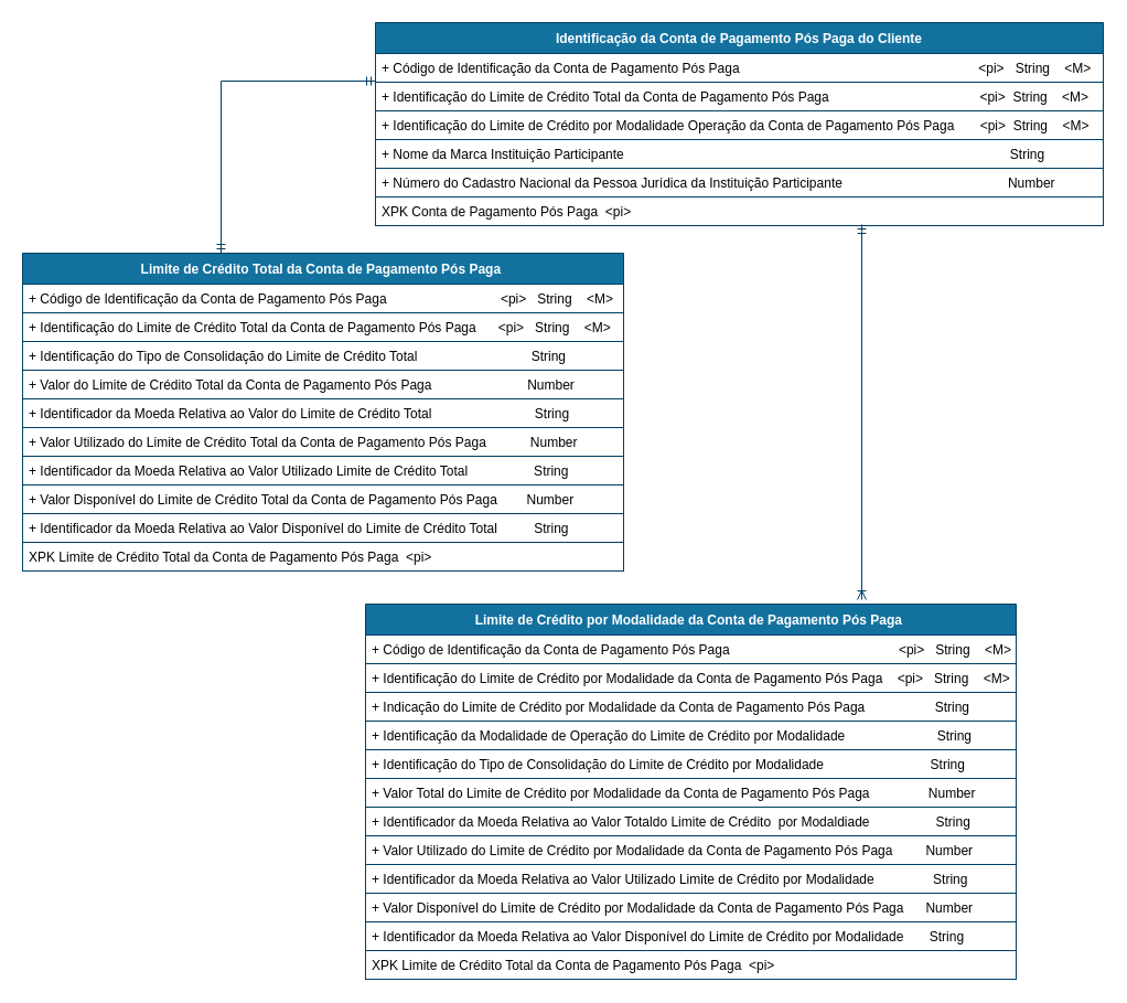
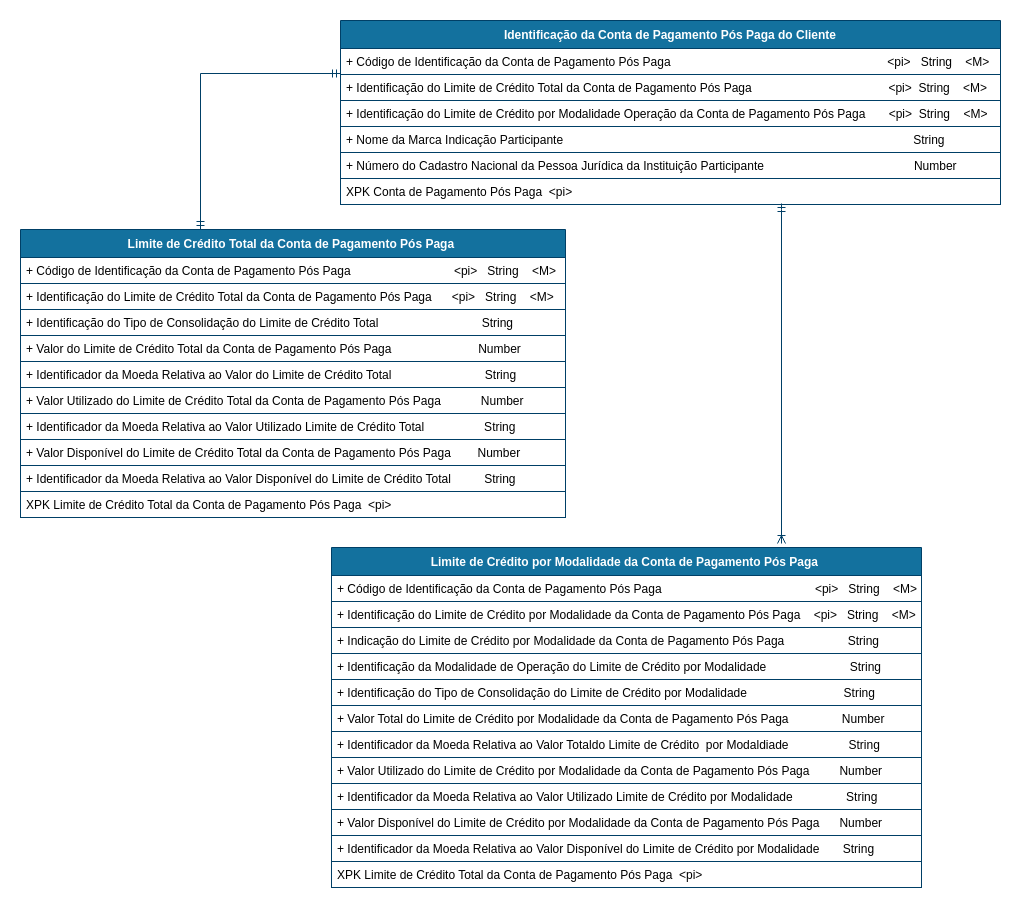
  <mxCell id="0" />
  <mxCell id="1" parent="0" />
  <mxCell id="2" value="Limite de Crédito Total da Conta de Pagamento Pós Paga " style="swimlane;fontStyle=1;childLayout=stackLayout;horizontal=1;startSize=28;horizontalStack=0;resizeParent=1;resizeParentMax=0;resizeLast=0;collapsible=1;marginBottom=0;rounded=0;shadow=0;comic=0;sketch=0;align=center;html=0;autosize=1;fillColor=#13719E;strokeColor=#003F66;fontColor=#FFFFFF;" parent="1" vertex="1"><mxGeometry x="20" y="229" width="545" height="288" as="geometry" /></mxCell>
  <mxCell id="3" value="+ Código de Identificação da Conta de Pagamento Pós Paga                               &lt;pi&gt;   String    &lt;M&gt;" style="text;fillColor=none;align=left;verticalAlign=top;spacingLeft=4;spacingRight=4;overflow=hidden;rotatable=0;points=[[0,0.5],[1,0.5]];portConstraint=eastwest;strokeColor=#003F66;" parent="2" vertex="1"><mxGeometry y="28" width="545" height="26" as="geometry" /></mxCell>
  <mxCell id="4" value="+ Identificação do Limite de Crédito Total da Conta de Pagamento Pós Paga      &lt;pi&gt;   String    &lt;M&gt;  " style="text;fillColor=none;align=left;verticalAlign=top;spacingLeft=4;spacingRight=4;overflow=hidden;rotatable=0;points=[[0,0.5],[1,0.5]];portConstraint=eastwest;strokeColor=#003F66;" parent="2" vertex="1"><mxGeometry y="54" width="545" height="26" as="geometry" /></mxCell>
  <mxCell id="5" value="+ Identificação do Tipo de Consolidação do Limite de Crédito Total                               String    " style="text;fillColor=none;align=left;verticalAlign=top;spacingLeft=4;spacingRight=4;overflow=hidden;rotatable=0;points=[[0,0.5],[1,0.5]];portConstraint=eastwest;strokeColor=#003F66;" parent="2" vertex="1"><mxGeometry y="80" width="545" height="26" as="geometry" /></mxCell>
  <mxCell id="6" value="+ Valor do Limite de Crédito Total da Conta de Pagamento Pós Paga                          Number   " style="text;fillColor=none;align=left;verticalAlign=top;spacingLeft=4;spacingRight=4;overflow=hidden;rotatable=0;points=[[0,0.5],[1,0.5]];portConstraint=eastwest;strokeColor=#003F66;" parent="2" vertex="1"><mxGeometry y="106" width="545" height="26" as="geometry" /></mxCell>
  <mxCell id="7" value="+ Identificador da Moeda Relativa ao Valor do Limite de Crédito Total                            String" style="text;fillColor=none;align=left;verticalAlign=top;spacingLeft=4;spacingRight=4;overflow=hidden;rotatable=0;points=[[0,0.5],[1,0.5]];portConstraint=eastwest;strokeColor=#003F66;" parent="2" vertex="1"><mxGeometry y="132" width="545" height="26" as="geometry" /></mxCell>
  <mxCell id="8" value="+ Valor Utilizado do Limite de Crédito Total da Conta de Pagamento Pós Paga            Number   " style="text;fillColor=none;align=left;verticalAlign=top;spacingLeft=4;spacingRight=4;overflow=hidden;rotatable=0;points=[[0,0.5],[1,0.5]];portConstraint=eastwest;strokeColor=#003F66;" parent="2" vertex="1"><mxGeometry y="158" width="545" height="26" as="geometry" /></mxCell>
  <mxCell id="9" value="+ Identificador da Moeda Relativa ao Valor Utilizado Limite de Crédito Total                  String" style="text;fillColor=none;align=left;verticalAlign=top;spacingLeft=4;spacingRight=4;overflow=hidden;rotatable=0;points=[[0,0.5],[1,0.5]];portConstraint=eastwest;strokeColor=#003F66;" parent="2" vertex="1"><mxGeometry y="184" width="545" height="26" as="geometry" /></mxCell>
  <mxCell id="10" value="+ Valor Disponível do Limite de Crédito Total da Conta de Pagamento Pós Paga        Number   " style="text;fillColor=none;align=left;verticalAlign=top;spacingLeft=4;spacingRight=4;overflow=hidden;rotatable=0;points=[[0,0.5],[1,0.5]];portConstraint=eastwest;strokeColor=#003F66;" parent="2" vertex="1"><mxGeometry y="210" width="545" height="26" as="geometry" /></mxCell>
  <mxCell id="11" value="+ Identificador da Moeda Relativa ao Valor Disponível do Limite de Crédito Total          String" style="text;fillColor=none;align=left;verticalAlign=top;spacingLeft=4;spacingRight=4;overflow=hidden;rotatable=0;points=[[0,0.5],[1,0.5]];portConstraint=eastwest;strokeColor=#003F66;" parent="2" vertex="1"><mxGeometry y="236" width="545" height="26" as="geometry" /></mxCell>
  <mxCell id="12" value="XPK Limite de Crédito Total da Conta de Pagamento Pós Paga  &lt;pi&gt;" style="text;fillColor=none;align=left;verticalAlign=top;spacingLeft=4;spacingRight=4;overflow=hidden;rotatable=0;points=[[0,0.5],[1,0.5]];portConstraint=eastwest;strokeColor=#003F66;" parent="2" vertex="1"><mxGeometry y="262" width="545" height="26" as="geometry" /></mxCell>
  <mxCell id="13" value="Identificação da Conta de Pagamento Pós Paga do Cliente" style="swimlane;fontStyle=1;childLayout=stackLayout;horizontal=1;startSize=28;horizontalStack=0;resizeParent=1;resizeParentMax=0;resizeLast=0;collapsible=1;marginBottom=0;rounded=0;shadow=0;comic=0;sketch=0;align=center;html=0;autosize=1;fillColor=#13719E;strokeColor=#003F66;fontColor=#FFFFFF;" parent="1" vertex="1"><mxGeometry x="340" y="20" width="660" height="184" as="geometry" /></mxCell>
  <mxCell id="14" value="+ Código de Identificação da Conta de Pagamento Pós Paga                                                                 &lt;pi&gt;   String    &lt;M&gt;" style="text;fillColor=none;align=left;verticalAlign=top;spacingLeft=4;spacingRight=4;overflow=hidden;rotatable=0;points=[[0,0.5],[1,0.5]];portConstraint=eastwest;strokeColor=#003F66;" parent="13" vertex="1"><mxGeometry y="28" width="660" height="26" as="geometry" /></mxCell>
  <mxCell id="15" value="+ Identificação do Limite de Crédito Total da Conta de Pagamento Pós Paga                                         &lt;pi&gt;  String    &lt;M&gt;  " style="text;fillColor=none;align=left;verticalAlign=top;spacingLeft=4;spacingRight=4;overflow=hidden;rotatable=0;points=[[0,0.5],[1,0.5]];portConstraint=eastwest;strokeColor=#003F66;" parent="13" vertex="1"><mxGeometry y="54" width="660" height="26" as="geometry" /></mxCell>
  <mxCell id="16" value="+ Identificação do Limite de Crédito por Modalidade Operação da Conta de Pagamento Pós Paga       &lt;pi&gt;  String    &lt;M&gt;  " style="text;fillColor=none;align=left;verticalAlign=top;spacingLeft=4;spacingRight=4;overflow=hidden;rotatable=0;points=[[0,0.5],[1,0.5]];portConstraint=eastwest;strokeColor=#003F66;" parent="13" vertex="1"><mxGeometry y="80" width="660" height="26" as="geometry" /></mxCell>
- <mxCell id="17" value="+ Nome da Marca Instituição Participante                                                                                                         String    " style="text;fillColor=none;align=left;verticalAlign=top;spacingLeft=4;spacingRight=4;overflow=hidden;rotatable=0;points=[[0,0.5],[1,0.5]];portConstraint=eastwest;strokeColor=#003F66;" parent="13" vertex="1"><mxGeometry y="106" width="660" height="26" as="geometry" /></mxCell>
+ <mxCell id="17" value="+ Nome da Marca Indicação Participante                                                                                                         String    " style="text;fillColor=none;align=left;verticalAlign=top;spacingLeft=4;spacingRight=4;overflow=hidden;rotatable=0;points=[[0,0.5],[1,0.5]];portConstraint=eastwest;strokeColor=#003F66;" parent="13" vertex="1"><mxGeometry y="106" width="660" height="26" as="geometry" /></mxCell>
  <mxCell id="18" value="+ Número do Cadastro Nacional da Pessoa Jurídica da Instituição Participante                                             Number  " style="text;fillColor=none;align=left;verticalAlign=top;spacingLeft=4;spacingRight=4;overflow=hidden;rotatable=0;points=[[0,0.5],[1,0.5]];portConstraint=eastwest;strokeColor=#003F66;" parent="13" vertex="1"><mxGeometry y="132" width="660" height="26" as="geometry" /></mxCell>
  <mxCell id="19" value="XPK Conta de Pagamento Pós Paga  &lt;pi&gt;" style="text;fillColor=none;align=left;verticalAlign=top;spacingLeft=4;spacingRight=4;overflow=hidden;rotatable=0;points=[[0,0.5],[1,0.5]];portConstraint=eastwest;strokeColor=#003F66;" parent="13" vertex="1"><mxGeometry y="158" width="660" height="26" as="geometry" /></mxCell>
  <mxCell id="20" value="Limite de Crédito por Modalidade da Conta de Pagamento Pós Paga " style="swimlane;fontStyle=1;childLayout=stackLayout;horizontal=1;startSize=28;horizontalStack=0;resizeParent=1;resizeParentMax=0;resizeLast=0;collapsible=1;marginBottom=0;rounded=0;shadow=0;comic=0;sketch=0;align=center;html=0;autosize=1;fillColor=#13719E;strokeColor=#003F66;fontColor=#FFFFFF;" parent="1" vertex="1"><mxGeometry x="331" y="547" width="590" height="340" as="geometry" /></mxCell>
  <mxCell id="21" value="+ Código de Identificação da Conta de Pagamento Pós Paga                                              &lt;pi&gt;   String    &lt;M&gt;" style="text;fillColor=none;align=left;verticalAlign=top;spacingLeft=4;spacingRight=4;overflow=hidden;rotatable=0;points=[[0,0.5],[1,0.5]];portConstraint=eastwest;strokeColor=#003F66;" parent="20" vertex="1"><mxGeometry y="28" width="590" height="26" as="geometry" /></mxCell>
  <mxCell id="22" value="+ Identificação do Limite de Crédito por Modalidade da Conta de Pagamento Pós Paga    &lt;pi&gt;   String    &lt;M&gt;  " style="text;fillColor=none;align=left;verticalAlign=top;spacingLeft=4;spacingRight=4;overflow=hidden;rotatable=0;points=[[0,0.5],[1,0.5]];portConstraint=eastwest;strokeColor=#003F66;" parent="20" vertex="1"><mxGeometry y="54" width="590" height="26" as="geometry" /></mxCell>
  <mxCell id="23" value="+ Indicação do Limite de Crédito por Modalidade da Conta de Pagamento Pós Paga                   String    " style="text;fillColor=none;align=left;verticalAlign=top;spacingLeft=4;spacingRight=4;overflow=hidden;rotatable=0;points=[[0,0.5],[1,0.5]];portConstraint=eastwest;strokeColor=#003F66;" parent="20" vertex="1"><mxGeometry y="80" width="590" height="26" as="geometry" /></mxCell>
  <mxCell id="24" value="+ Identificação da Modalidade de Operação do Limite de Crédito por Modalidade                         String    " style="text;fillColor=none;align=left;verticalAlign=top;spacingLeft=4;spacingRight=4;overflow=hidden;rotatable=0;points=[[0,0.5],[1,0.5]];portConstraint=eastwest;strokeColor=#003F66;" parent="20" vertex="1"><mxGeometry y="106" width="590" height="26" as="geometry" /></mxCell>
  <mxCell id="25" value="+ Identificação do Tipo de Consolidação do Limite de Crédito por Modalidade                             String    " style="text;fillColor=none;align=left;verticalAlign=top;spacingLeft=4;spacingRight=4;overflow=hidden;rotatable=0;points=[[0,0.5],[1,0.5]];portConstraint=eastwest;strokeColor=#003F66;" parent="20" vertex="1"><mxGeometry y="132" width="590" height="26" as="geometry" /></mxCell>
  <mxCell id="26" value="+ Valor Total do Limite de Crédito por Modalidade da Conta de Pagamento Pós Paga                Number   " style="text;fillColor=none;align=left;verticalAlign=top;spacingLeft=4;spacingRight=4;overflow=hidden;rotatable=0;points=[[0,0.5],[1,0.5]];portConstraint=eastwest;strokeColor=#003F66;" parent="20" vertex="1"><mxGeometry y="158" width="590" height="26" as="geometry" /></mxCell>
  <mxCell id="27" value="+ Identificador da Moeda Relativa ao Valor Totaldo Limite de Crédito  por Modaldiade                  String" style="text;fillColor=none;align=left;verticalAlign=top;spacingLeft=4;spacingRight=4;overflow=hidden;rotatable=0;points=[[0,0.5],[1,0.5]];portConstraint=eastwest;strokeColor=#003F66;" parent="20" vertex="1"><mxGeometry y="184" width="590" height="26" as="geometry" /></mxCell>
  <mxCell id="28" value="+ Valor Utilizado do Limite de Crédito por Modalidade da Conta de Pagamento Pós Paga         Number   " style="text;fillColor=none;align=left;verticalAlign=top;spacingLeft=4;spacingRight=4;overflow=hidden;rotatable=0;points=[[0,0.5],[1,0.5]];portConstraint=eastwest;strokeColor=#003F66;" parent="20" vertex="1"><mxGeometry y="210" width="590" height="26" as="geometry" /></mxCell>
  <mxCell id="29" value="+ Identificador da Moeda Relativa ao Valor Utilizado Limite de Crédito por Modalidade                String" style="text;fillColor=none;align=left;verticalAlign=top;spacingLeft=4;spacingRight=4;overflow=hidden;rotatable=0;points=[[0,0.5],[1,0.5]];portConstraint=eastwest;strokeColor=#003F66;" parent="20" vertex="1"><mxGeometry y="236" width="590" height="26" as="geometry" /></mxCell>
  <mxCell id="30" value="+ Valor Disponível do Limite de Crédito por Modalidade da Conta de Pagamento Pós Paga      Number   " style="text;fillColor=none;align=left;verticalAlign=top;spacingLeft=4;spacingRight=4;overflow=hidden;rotatable=0;points=[[0,0.5],[1,0.5]];portConstraint=eastwest;strokeColor=#003F66;" parent="20" vertex="1"><mxGeometry y="262" width="590" height="26" as="geometry" /></mxCell>
  <mxCell id="31" value="+ Identificador da Moeda Relativa ao Valor Disponível do Limite de Crédito por Modalidade       String" style="text;fillColor=none;align=left;verticalAlign=top;spacingLeft=4;spacingRight=4;overflow=hidden;rotatable=0;points=[[0,0.5],[1,0.5]];portConstraint=eastwest;strokeColor=#003F66;" parent="20" vertex="1"><mxGeometry y="288" width="590" height="26" as="geometry" /></mxCell>
  <mxCell id="32" value="XPK Limite de Crédito Total da Conta de Pagamento Pós Paga  &lt;pi&gt;" style="text;fillColor=none;align=left;verticalAlign=top;spacingLeft=4;spacingRight=4;overflow=hidden;rotatable=0;points=[[0,0.5],[1,0.5]];portConstraint=eastwest;strokeColor=#003F66;" parent="20" vertex="1"><mxGeometry y="314" width="590" height="26" as="geometry" /></mxCell>
  <mxCell id="33" value="" style="edgeStyle=elbowEdgeStyle;rounded=0;orthogonalLoop=1;jettySize=auto;html=1;startArrow=ERmandOne;startFill=0;endArrow=ERmandOne;endFill=0;strokeColor=#003F66;entryX=0;entryY=0;entryDx=0;entryDy=0;entryPerimeter=0;" parent="1" source="2" edge="1"><mxGeometry relative="1" as="geometry"><mxPoint x="200" y="346.66" as="sourcePoint" /><mxPoint x="340" y="73" as="targetPoint" /><Array as="points"><mxPoint x="200" y="216.66" /></Array></mxGeometry></mxCell>
  <mxCell id="34" value="" style="edgeStyle=orthogonalEdgeStyle;rounded=0;orthogonalLoop=1;jettySize=auto;html=1;startArrow=ERmandOne;startFill=0;endArrow=ERoneToMany;endFill=0;strokeColor=#003F66;" parent="1" edge="1"><mxGeometry relative="1" as="geometry"><Array as="points"><mxPoint x="781" y="209" /><mxPoint x="781" y="209" /></Array><mxPoint x="781" y="203" as="sourcePoint" /><mxPoint x="781" y="543" as="targetPoint" /></mxGeometry></mxCell>
